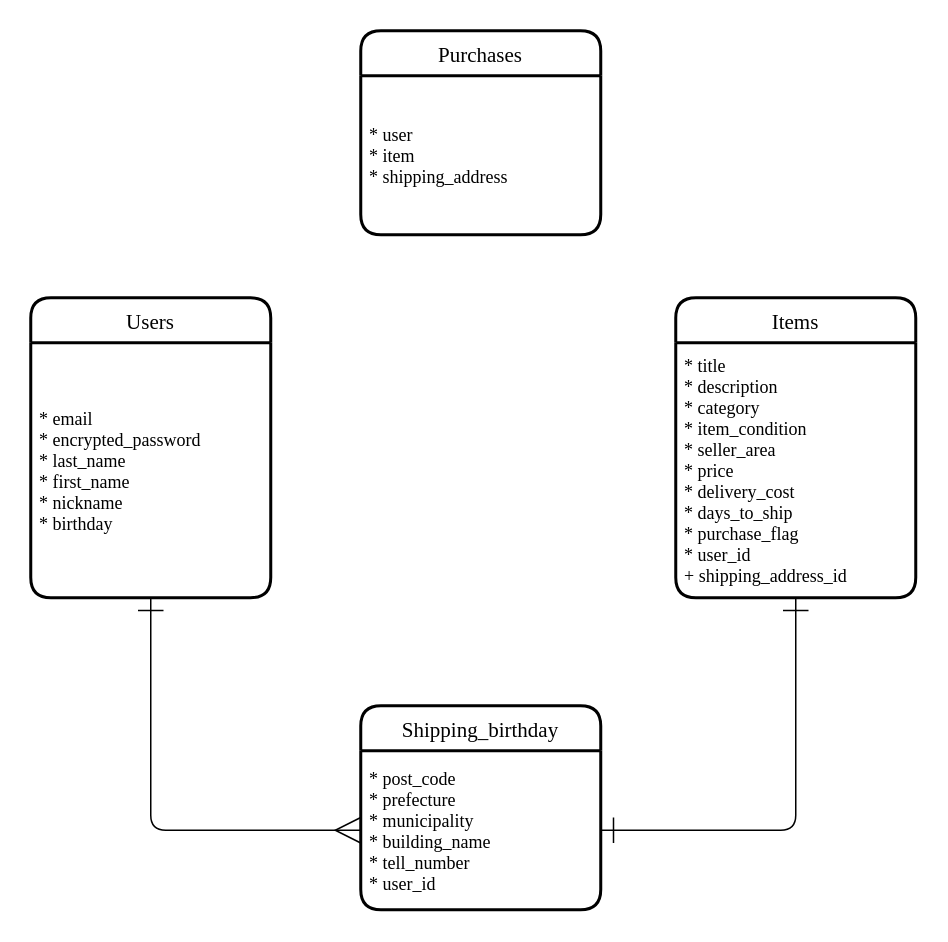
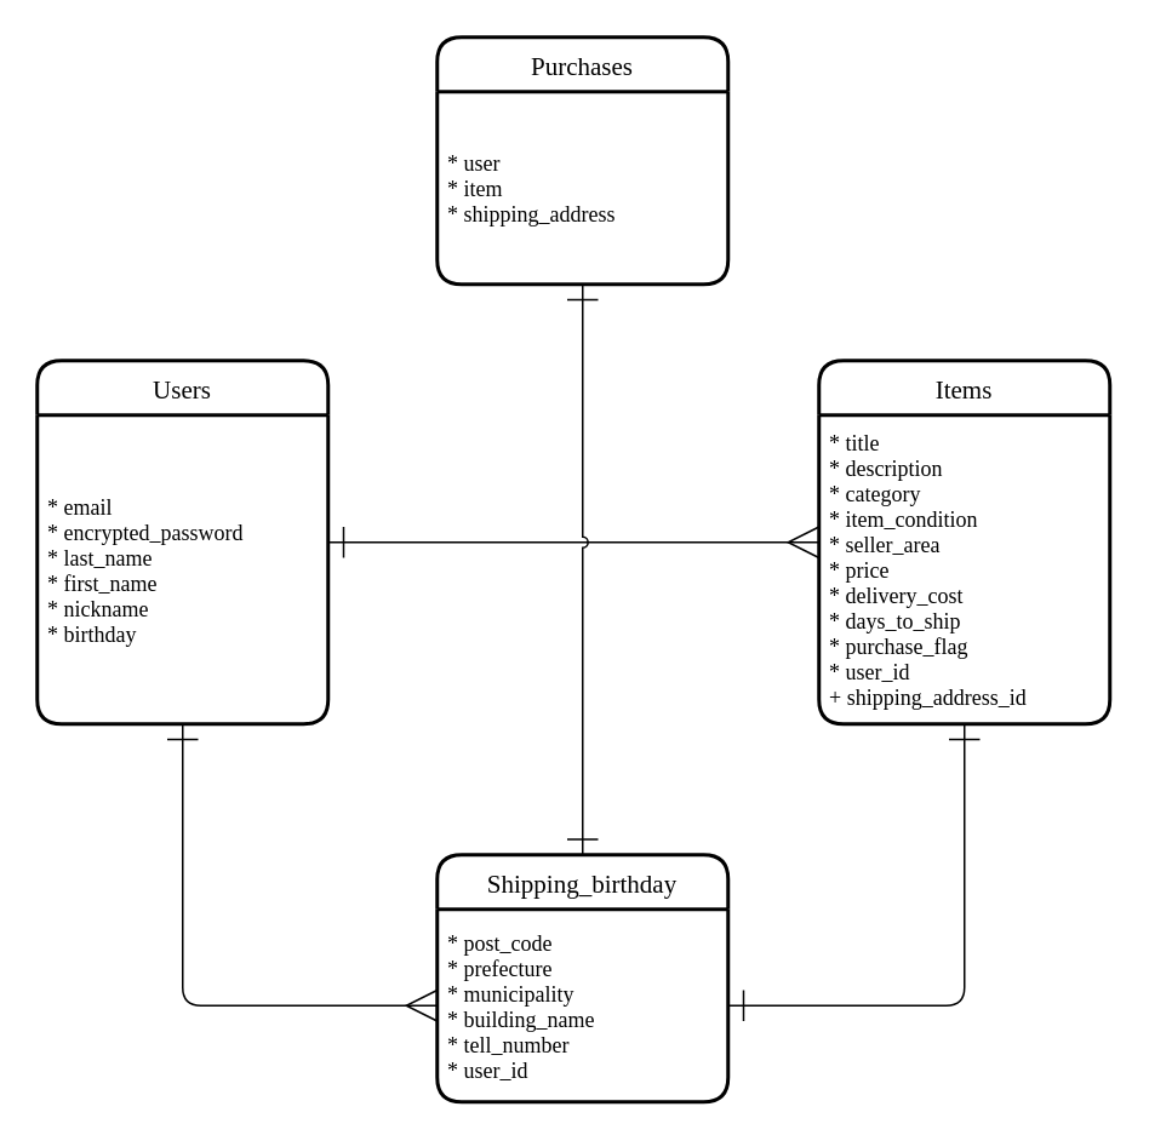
  <mxCell id="0" />
  <mxCell id="1" parent="0" />
+ <mxCell id="2" style="edgeStyle=none;html=1;entryX=0;entryY=0.5;entryDx=0;entryDy=0;fontFamily=Comic Sans MS;horizontal=1;endArrow=ERmany;endFill=0;strokeWidth=1;startArrow=ERone;startFill=0;startSize=15;endSize=15;" edge="1" parent="1" source="3" target="5"><mxGeometry relative="1" as="geometry" /></mxCell>
  <mxCell id="3" value="Users" style="swimlane;childLayout=stackLayout;horizontal=1;startSize=30;horizontalStack=0;rounded=1;fontSize=14;fontStyle=0;strokeWidth=2;resizeParent=0;resizeLast=1;shadow=0;dashed=0;align=center;fontFamily=Comic Sans MS;" vertex="1" parent="1"><mxGeometry x="20" y="198" width="160" height="200" as="geometry" /></mxCell>
  <mxCell id="4" value="* email&#10;* encrypted_password&#10;* last_name&#10;* first_name&#10;* nickname&#10;* birthday" style="align=left;strokeColor=none;fillColor=none;spacingLeft=4;fontSize=12;verticalAlign=middle;resizable=0;rotatable=0;part=1;fontFamily=Comic Sans MS;rounded=0;glass=0;horizontal=1;" vertex="1" parent="3"><mxGeometry y="30" width="160" height="170" as="geometry" /></mxCell>
  <mxCell id="5" value="Items" style="swimlane;childLayout=stackLayout;horizontal=1;startSize=30;horizontalStack=0;rounded=1;fontSize=14;fontStyle=0;strokeWidth=2;resizeParent=0;resizeLast=1;shadow=0;dashed=0;align=center;fontFamily=Comic Sans MS;" vertex="1" parent="1"><mxGeometry x="450" y="198" width="160" height="200" as="geometry" /></mxCell>
  <mxCell id="6" value="* title&#10;* description&#10;* category&#10;* item_condition&#10;* seller_area&#10;* price&#10;* delivery_cost&#10;* days_to_ship&#10;* purchase_flag&#10;* user_id&#10;+ shipping_address_id" style="align=left;strokeColor=none;fillColor=none;spacingLeft=4;fontSize=12;verticalAlign=middle;resizable=0;rotatable=0;part=1;fontFamily=Comic Sans MS;rounded=0;glass=0;horizontal=1;" vertex="1" parent="5"><mxGeometry y="30" width="160" height="170" as="geometry" /></mxCell>
  <mxCell id="7" value="Shipping_birthday" style="swimlane;childLayout=stackLayout;horizontal=1;startSize=30;horizontalStack=0;rounded=1;fontSize=14;fontStyle=0;strokeWidth=2;resizeParent=0;resizeLast=1;shadow=0;dashed=0;align=center;fontFamily=Comic Sans MS;" vertex="1" parent="1"><mxGeometry x="240" y="470" width="160" height="136" as="geometry" /></mxCell>
  <mxCell id="8" value="* post_code&#10;* prefecture&#10;* municipality&#10;* building_name&#10;* tell_number&#10;* user_id" style="align=left;strokeColor=none;fillColor=none;spacingLeft=4;fontSize=12;verticalAlign=middle;resizable=0;rotatable=0;part=1;fontFamily=Comic Sans MS;rounded=0;glass=0;horizontal=1;" vertex="1" parent="7"><mxGeometry y="30" width="160" height="106" as="geometry" /></mxCell>
  <mxCell id="9" style="edgeStyle=none;html=1;exitX=0.5;exitY=1;exitDx=0;exitDy=0;entryX=0;entryY=0.5;entryDx=0;entryDy=0;fontFamily=Comic Sans MS;startArrow=ERone;startFill=0;endArrow=ERmany;endFill=0;startSize=15;endSize=15;strokeWidth=1;" edge="1" parent="1" source="4" target="8"><mxGeometry relative="1" as="geometry"><Array as="points"><mxPoint x="100" y="553" /></Array></mxGeometry></mxCell>
  <mxCell id="10" style="edgeStyle=none;html=1;exitX=1;exitY=0.5;exitDx=0;exitDy=0;entryX=0.5;entryY=1;entryDx=0;entryDy=0;fontFamily=Comic Sans MS;startArrow=ERone;startFill=0;endArrow=ERone;endFill=0;startSize=15;endSize=15;strokeWidth=1;" edge="1" parent="1" source="8" target="6"><mxGeometry relative="1" as="geometry"><Array as="points"><mxPoint x="530" y="553" /></Array></mxGeometry></mxCell>
  <mxCell id="11" value="Purchases" style="swimlane;childLayout=stackLayout;horizontal=1;startSize=30;horizontalStack=0;rounded=1;fontSize=14;fontStyle=0;strokeWidth=2;resizeParent=0;resizeLast=1;shadow=0;dashed=0;align=center;fontFamily=Comic Sans MS;" vertex="1" parent="1"><mxGeometry x="240" y="20" width="160" height="136" as="geometry" /></mxCell>
  <mxCell id="12" value="* user&#10;* item&#10;* shipping_address" style="align=left;strokeColor=none;fillColor=none;spacingLeft=4;fontSize=12;verticalAlign=middle;resizable=0;rotatable=0;part=1;fontFamily=Comic Sans MS;rounded=0;glass=0;horizontal=1;" vertex="1" parent="11"><mxGeometry y="30" width="160" height="106" as="geometry" /></mxCell>
+ <mxCell id="13" style="edgeStyle=none;html=1;exitX=0.5;exitY=1;exitDx=0;exitDy=0;entryX=0.5;entryY=0;entryDx=0;entryDy=0;fontFamily=Comic Sans MS;startArrow=ERone;startFill=0;endArrow=ERone;endFill=0;startSize=15;endSize=15;strokeWidth=1;jumpStyle=arc;" edge="1" parent="1" source="12" target="7"><mxGeometry relative="1" as="geometry" /></mxCell>
